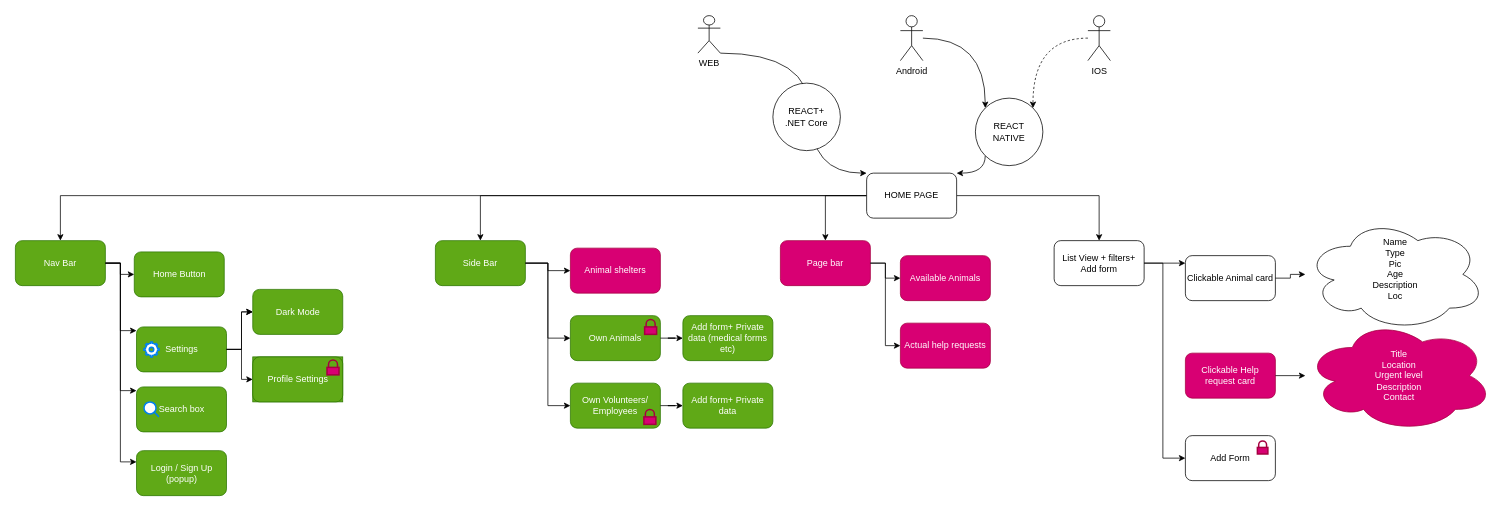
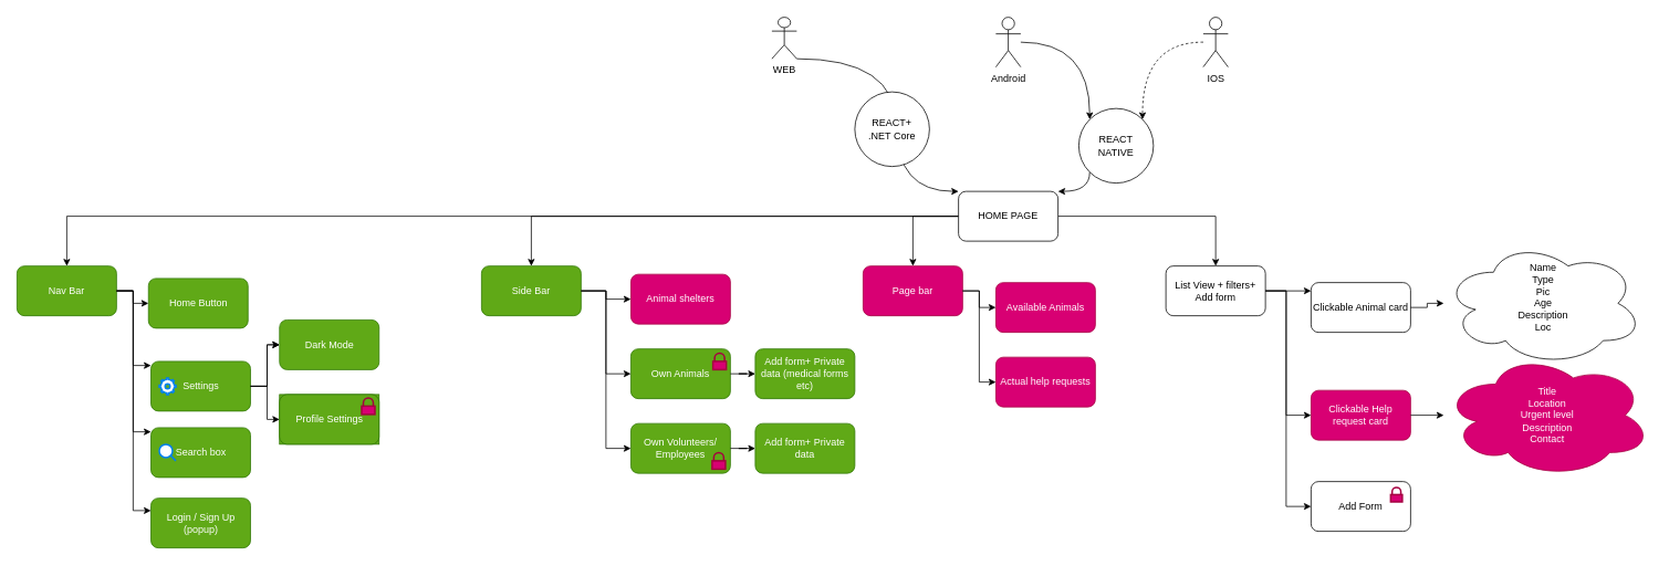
  <mxCell id="0" />
  <mxCell id="1" parent="0" />
  <mxCell id="2" value="" style="group;movable=1;resizable=1;rotatable=1;deletable=1;editable=1;locked=0;connectable=1;" parent="1" vertex="1" connectable="0"><mxGeometry x="20" y="320" width="770" height="340" as="geometry" /></mxCell>
  <mxCell id="3" value="Nav Bar" style="whiteSpace=wrap;html=1;rounded=1;fillColor=#60a917;fontColor=#ffffff;strokeColor=#2D7600;" parent="2" vertex="1"><mxGeometry width="120" height="60" as="geometry" /></mxCell>
  <mxCell id="4" value="" style="group" parent="2" vertex="1" connectable="0"><mxGeometry x="140" y="50" width="315" height="290" as="geometry" /></mxCell>
  <mxCell id="5" value="" style="group" parent="4" vertex="1" connectable="0"><mxGeometry height="255" as="geometry" /></mxCell>
  <mxCell id="6" value="" style="group" parent="4" vertex="1" connectable="0"><mxGeometry x="21.5" y="15" width="275" height="275" as="geometry" /></mxCell>
  <mxCell id="7" value="Settings" style="whiteSpace=wrap;html=1;rounded=1;fillColor=#60a917;fontColor=#ffffff;strokeColor=#2D7600;" parent="6" vertex="1"><mxGeometry y="50" width="120" height="60" as="geometry" /></mxCell>
  <mxCell id="8" value="Search box " style="whiteSpace=wrap;html=1;rounded=1;fillColor=#60a917;fontColor=#ffffff;strokeColor=#2D7600;" parent="6" vertex="1"><mxGeometry y="130" width="120" height="60" as="geometry" /></mxCell>
  <mxCell id="9" value="" style="html=1;verticalLabelPosition=bottom;align=center;labelBackgroundColor=#ffffff;verticalAlign=top;strokeWidth=2;strokeColor=#0080F0;shadow=0;dashed=0;shape=mxgraph.ios7.icons.settings;" parent="6" vertex="1"><mxGeometry x="10" y="70" width="20" height="20" as="geometry" /></mxCell>
  <mxCell id="10" value="" style="html=1;verticalLabelPosition=bottom;align=center;labelBackgroundColor=#ffffff;verticalAlign=top;strokeWidth=2;strokeColor=#0080F0;shadow=0;dashed=0;shape=mxgraph.ios7.icons.looking_glass;" parent="6" vertex="1"><mxGeometry x="10" y="150" width="20" height="20" as="geometry" /></mxCell>
  <mxCell id="11" value="Login / Sign Up&lt;br&gt;(popup)" style="whiteSpace=wrap;html=1;rounded=1;fillColor=#60a917;fontColor=#ffffff;strokeColor=#2D7600;" parent="6" vertex="1"><mxGeometry y="215" width="120" height="60" as="geometry" /></mxCell>
  <mxCell id="12" value="Dark Mode" style="whiteSpace=wrap;html=1;rounded=1;fillColor=#60a917;fontColor=#ffffff;strokeColor=#2D7600;" parent="6" vertex="1"><mxGeometry x="155" width="120" height="60" as="geometry" /></mxCell>
  <mxCell id="13" value="" style="edgeStyle=orthogonalEdgeStyle;rounded=0;orthogonalLoop=1;jettySize=auto;html=1;" parent="6" source="7" target="12" edge="1"><mxGeometry relative="1" as="geometry" /></mxCell>
  <mxCell id="14" value="" style="edgeStyle=orthogonalEdgeStyle;rounded=0;orthogonalLoop=1;jettySize=auto;html=1;" parent="6" source="7" target="12" edge="1"><mxGeometry relative="1" as="geometry" /></mxCell>
  <mxCell id="15" value="" style="group;fillColor=#60a917;fontColor=#ffffff;strokeColor=#2D7600;" parent="6" vertex="1" connectable="0"><mxGeometry x="155" y="90" width="120" height="60" as="geometry" /></mxCell>
  <mxCell id="16" value="Profile Settings" style="whiteSpace=wrap;html=1;rounded=1;fillColor=#60a917;fontColor=#ffffff;strokeColor=#2D7600;" parent="15" vertex="1"><mxGeometry width="120" height="60" as="geometry" /></mxCell>
  <mxCell id="17" value="" style="html=1;verticalLabelPosition=bottom;align=center;labelBackgroundColor=#ffffff;verticalAlign=top;strokeWidth=2;strokeColor=#A50040;shadow=0;dashed=0;shape=mxgraph.ios7.icons.locked;fillColor=#d80073;fontColor=#ffffff;" parent="15" vertex="1"><mxGeometry x="99" y="4" width="16" height="20" as="geometry" /></mxCell>
  <mxCell id="18" value="" style="edgeStyle=orthogonalEdgeStyle;rounded=0;orthogonalLoop=1;jettySize=auto;html=1;" parent="6" source="7" target="16" edge="1"><mxGeometry relative="1" as="geometry" /></mxCell>
  <mxCell id="19" value="Home Button" style="whiteSpace=wrap;html=1;rounded=1;fillColor=#60a917;fontColor=#ffffff;strokeColor=#2D7600;" parent="4" vertex="1"><mxGeometry x="18.5" y="-35" width="120" height="60" as="geometry" /></mxCell>
  <mxCell id="20" value="" style="edgeStyle=orthogonalEdgeStyle;rounded=0;orthogonalLoop=1;jettySize=auto;html=1;" parent="2" source="3" target="7" edge="1"><mxGeometry relative="1" as="geometry"><Array as="points"><mxPoint x="140" y="30" /><mxPoint x="140" y="120" /></Array></mxGeometry></mxCell>
  <mxCell id="21" value="" style="edgeStyle=orthogonalEdgeStyle;rounded=0;orthogonalLoop=1;jettySize=auto;html=1;" parent="2" source="3" target="8" edge="1"><mxGeometry relative="1" as="geometry"><Array as="points"><mxPoint x="140" y="30" /><mxPoint x="140" y="200" /></Array></mxGeometry></mxCell>
  <mxCell id="22" value="" style="edgeStyle=orthogonalEdgeStyle;rounded=0;orthogonalLoop=1;jettySize=auto;html=1;" parent="2" source="3" target="11" edge="1"><mxGeometry relative="1" as="geometry"><Array as="points"><mxPoint x="140" y="30" /><mxPoint x="140" y="295" /></Array></mxGeometry></mxCell>
  <mxCell id="23" value="" style="edgeStyle=orthogonalEdgeStyle;rounded=0;orthogonalLoop=1;jettySize=auto;html=1;" parent="2" source="3" target="19" edge="1"><mxGeometry relative="1" as="geometry" /></mxCell>
  <mxCell id="24" style="edgeStyle=orthogonalEdgeStyle;rounded=0;orthogonalLoop=1;jettySize=auto;html=1;entryX=0;entryY=0;entryDx=0;entryDy=0;curved=1;" parent="1" source="25" target="34" edge="1"><mxGeometry relative="1" as="geometry"><Array as="points"><mxPoint x="1080" y="70" /><mxPoint x="1080" y="230" /></Array></mxGeometry></mxCell>
  <mxCell id="25" value="WEB" style="shape=umlActor;verticalLabelPosition=bottom;verticalAlign=top;html=1;outlineConnect=0;" parent="1" vertex="1"><mxGeometry x="930" y="20" width="30" height="50" as="geometry" /></mxCell>
  <mxCell id="26" style="edgeStyle=orthogonalEdgeStyle;rounded=0;orthogonalLoop=1;jettySize=auto;html=1;entryX=0;entryY=0;entryDx=0;entryDy=0;curved=1;" parent="1" source="27" target="36" edge="1"><mxGeometry relative="1" as="geometry" /></mxCell>
  <mxCell id="27" value="Android" style="shape=umlActor;verticalLabelPosition=bottom;verticalAlign=top;html=1;outlineConnect=0;" parent="1" vertex="1"><mxGeometry x="1200" y="20" width="30" height="60" as="geometry" /></mxCell>
  <mxCell id="28" style="edgeStyle=orthogonalEdgeStyle;rounded=0;orthogonalLoop=1;jettySize=auto;html=1;entryX=1;entryY=0;entryDx=0;entryDy=0;curved=1;dashed=1;" parent="1" source="29" target="36" edge="1"><mxGeometry relative="1" as="geometry" /></mxCell>
  <mxCell id="29" value="IOS" style="shape=umlActor;verticalLabelPosition=bottom;verticalAlign=top;html=1;outlineConnect=0;" parent="1" vertex="1"><mxGeometry x="1450" y="20" width="30" height="60" as="geometry" /></mxCell>
  <mxCell id="30" value="" style="edgeStyle=orthogonalEdgeStyle;rounded=0;orthogonalLoop=1;jettySize=auto;html=1;" parent="1" source="34" target="3" edge="1"><mxGeometry relative="1" as="geometry" /></mxCell>
  <mxCell id="31" value="" style="edgeStyle=orthogonalEdgeStyle;rounded=0;orthogonalLoop=1;jettySize=auto;html=1;" parent="1" source="34" target="45" edge="1"><mxGeometry relative="1" as="geometry" /></mxCell>
  <mxCell id="32" value="" style="edgeStyle=orthogonalEdgeStyle;rounded=0;orthogonalLoop=1;jettySize=auto;html=1;" parent="1" source="34" target="38" edge="1"><mxGeometry relative="1" as="geometry"><Array as="points"><mxPoint x="1100" y="260" /></Array></mxGeometry></mxCell>
  <mxCell id="33" value="" style="edgeStyle=orthogonalEdgeStyle;rounded=0;orthogonalLoop=1;jettySize=auto;html=1;" parent="1" source="34" target="59" edge="1"><mxGeometry relative="1" as="geometry" /></mxCell>
  <mxCell id="34" value="HOME PAGE" style="rounded=1;whiteSpace=wrap;html=1;" parent="1" vertex="1"><mxGeometry x="1155" y="230" width="120" height="60" as="geometry" /></mxCell>
  <mxCell id="35" style="edgeStyle=orthogonalEdgeStyle;rounded=0;orthogonalLoop=1;jettySize=auto;html=1;exitX=0;exitY=1;exitDx=0;exitDy=0;entryX=1;entryY=0;entryDx=0;entryDy=0;elbow=vertical;curved=1;" parent="1" source="36" target="34" edge="1"><mxGeometry relative="1" as="geometry"><Array as="points"><mxPoint x="1313" y="230" /></Array></mxGeometry></mxCell>
  <mxCell id="36" value="REACT&lt;br&gt; NATIVE" style="ellipse;whiteSpace=wrap;html=1;aspect=fixed;" parent="1" vertex="1"><mxGeometry x="1300" y="130" width="90" height="90" as="geometry" /></mxCell>
  <mxCell id="37" value="" style="group;movable=1;resizable=1;rotatable=1;deletable=1;editable=1;locked=0;connectable=1;" parent="1" vertex="1" connectable="0"><mxGeometry x="1040" y="320" width="280" height="170" as="geometry" /></mxCell>
  <mxCell id="38" value="Page bar" style="whiteSpace=wrap;html=1;rounded=1;fillColor=#d80073;fontColor=#ffffff;strokeColor=#A50040;" parent="37" vertex="1"><mxGeometry width="120" height="60" as="geometry" /></mxCell>
  <mxCell id="39" value="Available Animals" style="whiteSpace=wrap;html=1;rounded=1;fillColor=#d80073;fontColor=#ffffff;strokeColor=#A50040;" parent="37" vertex="1"><mxGeometry x="160" y="20" width="120" height="60" as="geometry" /></mxCell>
  <mxCell id="40" value="" style="edgeStyle=orthogonalEdgeStyle;rounded=0;orthogonalLoop=1;jettySize=auto;html=1;" parent="37" source="38" target="39" edge="1"><mxGeometry relative="1" as="geometry" /></mxCell>
  <mxCell id="41" value="Actual help requests" style="whiteSpace=wrap;html=1;rounded=1;fillColor=#d80073;fontColor=#ffffff;strokeColor=#A50040;" parent="37" vertex="1"><mxGeometry x="160" y="110" width="120" height="60" as="geometry" /></mxCell>
  <mxCell id="42" value="" style="edgeStyle=orthogonalEdgeStyle;rounded=0;orthogonalLoop=1;jettySize=auto;html=1;" parent="37" source="38" target="41" edge="1"><mxGeometry relative="1" as="geometry"><Array as="points"><mxPoint x="140" y="30" /><mxPoint x="140" y="140" /></Array></mxGeometry></mxCell>
  <mxCell id="43" value="" style="group;movable=1;resizable=1;rotatable=1;deletable=1;editable=1;locked=0;connectable=1;" parent="1" vertex="1" connectable="0"><mxGeometry x="580" y="320" width="450" height="250" as="geometry" /></mxCell>
  <mxCell id="44" value="" style="group;movable=1;resizable=1;rotatable=1;deletable=1;editable=1;locked=0;connectable=1;" parent="43" vertex="1" connectable="0"><mxGeometry width="330" height="250" as="geometry" /></mxCell>
  <mxCell id="45" value="Side Bar" style="whiteSpace=wrap;html=1;rounded=1;movable=1;resizable=1;rotatable=1;deletable=1;editable=1;locked=0;connectable=1;fillColor=#60a917;fontColor=#ffffff;strokeColor=#2D7600;" parent="44" vertex="1"><mxGeometry width="120" height="60" as="geometry" /></mxCell>
  <mxCell id="46" value="Animal shelters" style="whiteSpace=wrap;html=1;rounded=1;movable=1;resizable=1;rotatable=1;deletable=1;editable=1;locked=0;connectable=1;fillColor=#d80073;fontColor=#ffffff;strokeColor=#A50040;" parent="44" vertex="1"><mxGeometry x="180" y="10" width="120" height="60" as="geometry" /></mxCell>
  <mxCell id="47" value="" style="edgeStyle=orthogonalEdgeStyle;rounded=0;orthogonalLoop=1;jettySize=auto;html=1;movable=0;resizable=0;rotatable=0;deletable=0;editable=0;locked=1;connectable=0;" parent="44" source="45" target="46" edge="1"><mxGeometry relative="1" as="geometry" /></mxCell>
  <mxCell id="48" value="Own Animals" style="whiteSpace=wrap;html=1;rounded=1;movable=1;resizable=1;rotatable=1;deletable=1;editable=1;locked=0;connectable=1;fillColor=#60a917;fontColor=#ffffff;strokeColor=#2D7600;" parent="44" vertex="1"><mxGeometry x="180" y="100" width="120" height="60" as="geometry" /></mxCell>
  <mxCell id="49" value="" style="edgeStyle=orthogonalEdgeStyle;rounded=0;orthogonalLoop=1;jettySize=auto;html=1;movable=0;resizable=0;rotatable=0;deletable=0;editable=0;locked=1;connectable=0;" parent="44" source="45" target="48" edge="1"><mxGeometry relative="1" as="geometry"><Array as="points"><mxPoint x="150" y="30" /><mxPoint x="150" y="130" /></Array></mxGeometry></mxCell>
  <mxCell id="50" value="" style="html=1;verticalLabelPosition=bottom;align=center;labelBackgroundColor=#ffffff;verticalAlign=top;strokeWidth=2;strokeColor=#A50040;shadow=0;dashed=0;shape=mxgraph.ios7.icons.locked;fillColor=#d80073;fontColor=#ffffff;movable=0;resizable=0;rotatable=0;deletable=0;editable=0;locked=1;connectable=0;" parent="44" vertex="1"><mxGeometry x="279" y="105" width="16" height="20" as="geometry" /></mxCell>
  <mxCell id="51" value="Own Volunteers/ Employees" style="whiteSpace=wrap;html=1;rounded=1;movable=1;resizable=1;rotatable=1;deletable=1;editable=1;locked=0;connectable=1;fillColor=#60a917;fontColor=#ffffff;strokeColor=#2D7600;" parent="44" vertex="1"><mxGeometry x="180" y="190" width="120" height="60" as="geometry" /></mxCell>
  <mxCell id="52" value="" style="edgeStyle=orthogonalEdgeStyle;rounded=0;orthogonalLoop=1;jettySize=auto;html=1;movable=0;resizable=0;rotatable=0;deletable=0;editable=0;locked=1;connectable=0;" parent="44" source="45" target="51" edge="1"><mxGeometry relative="1" as="geometry"><Array as="points"><mxPoint x="150" y="30" /><mxPoint x="150" y="220" /></Array></mxGeometry></mxCell>
  <mxCell id="53" value="" style="html=1;verticalLabelPosition=bottom;align=center;labelBackgroundColor=#ffffff;verticalAlign=top;strokeWidth=2;strokeColor=#A50040;shadow=0;dashed=0;shape=mxgraph.ios7.icons.locked;fillColor=#d80073;fontColor=#ffffff;movable=0;resizable=0;rotatable=0;deletable=0;editable=0;locked=1;connectable=0;" parent="44" vertex="1"><mxGeometry x="278" y="225" width="16" height="20" as="geometry" /></mxCell>
  <mxCell id="54" value="Add form+ Private data" style="whiteSpace=wrap;html=1;rounded=1;movable=1;resizable=1;rotatable=1;deletable=1;editable=1;locked=0;connectable=1;fillColor=#60a917;fontColor=#ffffff;strokeColor=#2D7600;" parent="43" vertex="1"><mxGeometry x="330" y="190" width="120" height="60" as="geometry" /></mxCell>
  <mxCell id="55" value="" style="edgeStyle=orthogonalEdgeStyle;rounded=0;orthogonalLoop=1;jettySize=auto;html=1;movable=0;resizable=0;rotatable=0;deletable=0;editable=0;locked=1;connectable=0;" parent="43" source="51" target="54" edge="1"><mxGeometry relative="1" as="geometry" /></mxCell>
  <mxCell id="56" value="" style="edgeStyle=orthogonalEdgeStyle;rounded=0;orthogonalLoop=1;jettySize=auto;html=1;movable=0;resizable=0;rotatable=0;deletable=0;editable=0;locked=1;connectable=0;" parent="43" source="48" target="57" edge="1"><mxGeometry relative="1" as="geometry" /></mxCell>
  <mxCell id="57" value="Add form+ Private data (medical forms etc)" style="whiteSpace=wrap;html=1;rounded=1;movable=1;resizable=1;rotatable=1;deletable=1;editable=1;locked=0;connectable=1;fillColor=#60a917;fontColor=#ffffff;strokeColor=#2D7600;" parent="43" vertex="1"><mxGeometry x="330" y="100" width="120" height="60" as="geometry" /></mxCell>
  <mxCell id="58" value="" style="group;movable=0;resizable=0;rotatable=0;deletable=0;editable=0;locked=1;connectable=0;" parent="1" vertex="1" connectable="0"><mxGeometry x="1405" y="290" width="585" height="350" as="geometry" /></mxCell>
  <mxCell id="59" value="List View + filters+ Add form" style="whiteSpace=wrap;html=1;rounded=1;" parent="58" vertex="1"><mxGeometry y="30" width="120" height="60" as="geometry" /></mxCell>
  <mxCell id="60" value="Clickable Animal card" style="whiteSpace=wrap;html=1;rounded=1;" parent="58" vertex="1"><mxGeometry x="175" y="50" width="120" height="60" as="geometry" /></mxCell>
  <mxCell id="61" value="" style="edgeStyle=orthogonalEdgeStyle;rounded=0;orthogonalLoop=1;jettySize=auto;html=1;" parent="58" source="59" target="60" edge="1"><mxGeometry relative="1" as="geometry"><Array as="points"><mxPoint x="165" y="60" /><mxPoint x="165" y="60" /></Array></mxGeometry></mxCell>
  <mxCell id="62" value="Clickable Help request card" style="whiteSpace=wrap;html=1;rounded=1;fillColor=#d80073;fontColor=#ffffff;strokeColor=#A50040;" parent="58" vertex="1"><mxGeometry x="175" y="180" width="120" height="60" as="geometry" /></mxCell>
+ <mxCell id="63" value="" style="edgeStyle=orthogonalEdgeStyle;rounded=0;orthogonalLoop=1;jettySize=auto;html=1;" parent="58" source="59" target="62" edge="1"><mxGeometry relative="1" as="geometry"><Array as="points"><mxPoint x="145" y="60" /><mxPoint x="145" y="210" /></Array></mxGeometry></mxCell>
  <mxCell id="64" value="&lt;div&gt;Name&lt;br&gt;Type&lt;br&gt;&lt;/div&gt;&lt;div&gt;Pic&lt;br&gt;Age&lt;br&gt;Description&lt;/div&gt;&lt;div&gt;Loc&lt;br&gt;&lt;/div&gt;&lt;div&gt;&lt;br&gt;&lt;/div&gt;" style="ellipse;shape=cloud;whiteSpace=wrap;html=1;rounded=1;" parent="58" vertex="1"><mxGeometry x="335" width="240" height="150" as="geometry" /></mxCell>
  <mxCell id="65" value="" style="edgeStyle=orthogonalEdgeStyle;rounded=0;orthogonalLoop=1;jettySize=auto;html=1;" parent="58" source="60" target="64" edge="1"><mxGeometry relative="1" as="geometry" /></mxCell>
  <mxCell id="66" value="&lt;div&gt;Title&lt;/div&gt;&lt;div&gt;Location&lt;/div&gt;&lt;div&gt;Urgent level&lt;/div&gt;&lt;div&gt;Description&lt;/div&gt;&lt;div&gt;Contact&lt;br&gt;&lt;/div&gt;" style="ellipse;shape=cloud;whiteSpace=wrap;html=1;rounded=1;fillColor=#d80073;fontColor=#ffffff;strokeColor=#A50040;" parent="58" vertex="1"><mxGeometry x="335" y="135" width="250" height="150" as="geometry" /></mxCell>
  <mxCell id="67" value="" style="edgeStyle=orthogonalEdgeStyle;rounded=0;orthogonalLoop=1;jettySize=auto;html=1;" parent="58" source="62" target="66" edge="1"><mxGeometry relative="1" as="geometry" /></mxCell>
  <mxCell id="68" value="Add Form" style="whiteSpace=wrap;html=1;rounded=1;" parent="58" vertex="1"><mxGeometry x="175" y="290" width="120" height="60" as="geometry" /></mxCell>
  <mxCell id="69" value="" style="edgeStyle=orthogonalEdgeStyle;rounded=0;orthogonalLoop=1;jettySize=auto;html=1;" parent="58" source="59" target="68" edge="1"><mxGeometry relative="1" as="geometry"><Array as="points"><mxPoint x="145" y="60" /><mxPoint x="145" y="320" /></Array></mxGeometry></mxCell>
  <mxCell id="70" value="" style="html=1;verticalLabelPosition=bottom;align=center;labelBackgroundColor=#ffffff;verticalAlign=top;strokeWidth=2;strokeColor=#A50040;shadow=0;dashed=0;shape=mxgraph.ios7.icons.locked;fillColor=#d80073;fontColor=#ffffff;" parent="58" vertex="1"><mxGeometry x="271" y="297" width="14" height="17.5" as="geometry" /></mxCell>
  <mxCell id="71" value="REACT+&lt;br&gt;.NET Core" style="ellipse;whiteSpace=wrap;html=1;aspect=fixed;" parent="1" vertex="1"><mxGeometry x="1030" y="110" width="90" height="90" as="geometry" /></mxCell>
